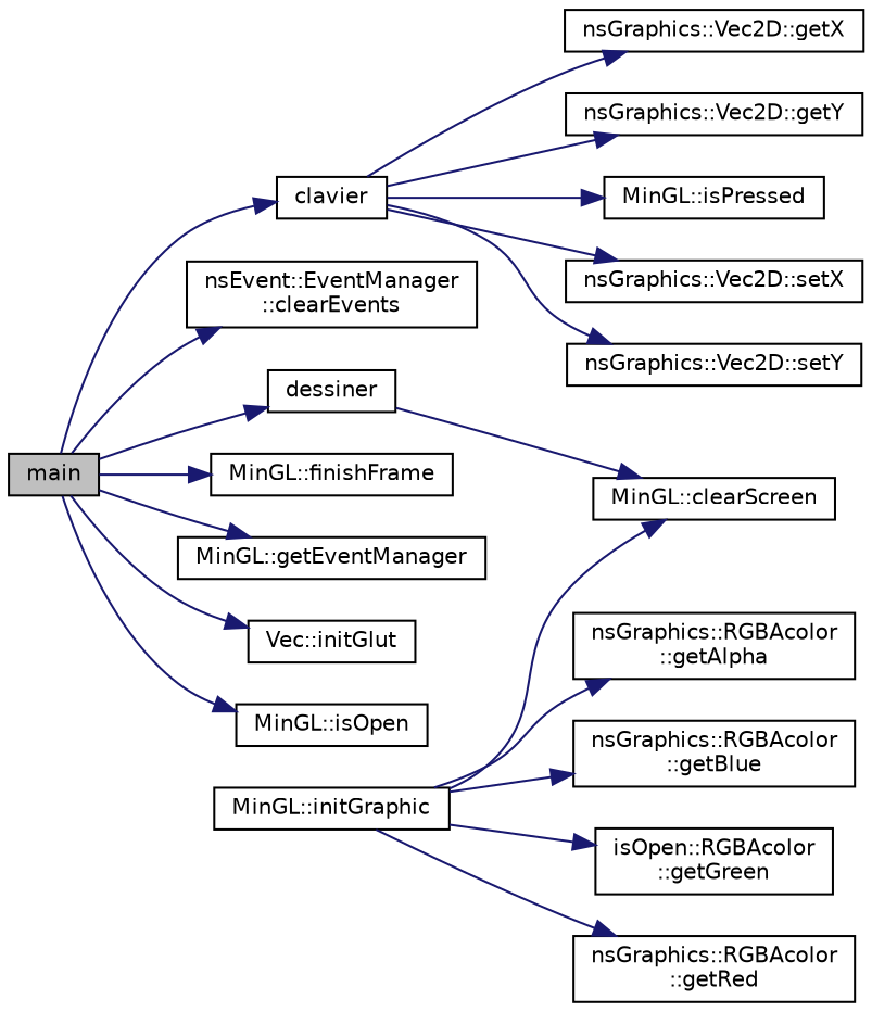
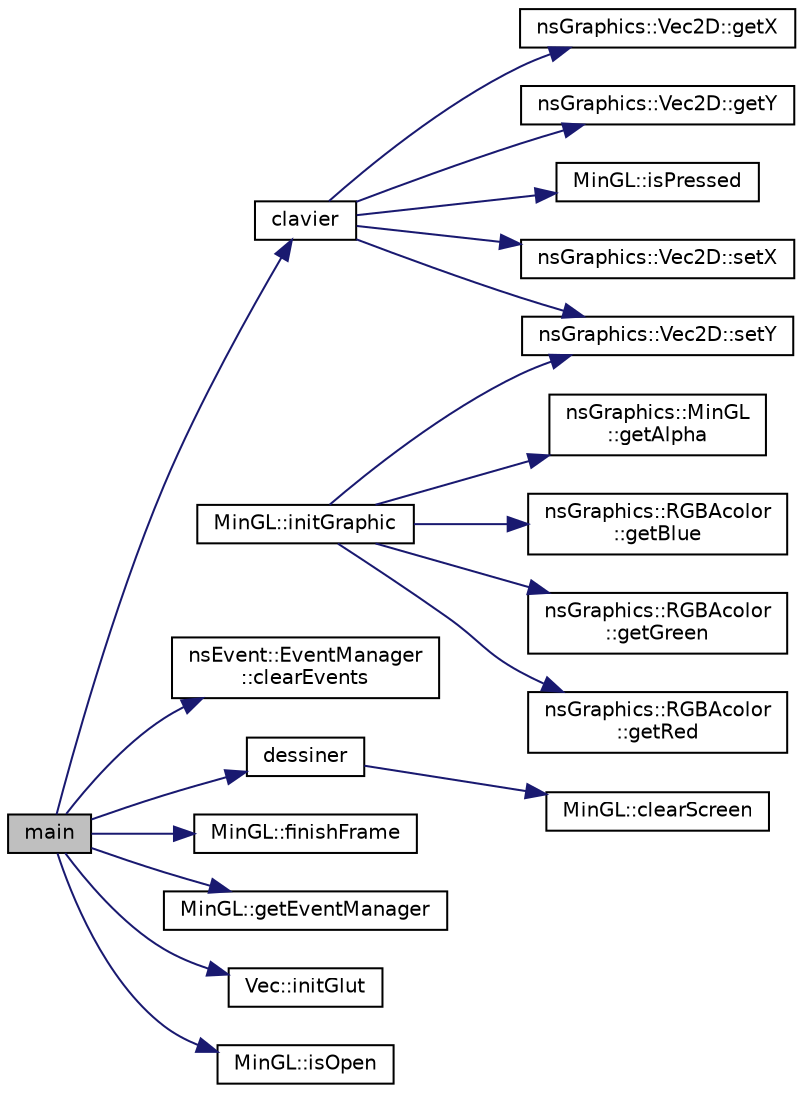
  digraph {
    rankdir=LR
    node [color=black fillcolor=white fontname=Helvetica fontsize=10 shape=record style=filled]
    edge [color=midnightblue fontname=Helvetica fontsize=10 labelfontname=Helvetica labelfontsize=10 style=solid]
    n1 [fillcolor=grey75 fontcolor=black height=0.2 label=main width=0.4]
    n2 [height=0.2 label=clavier width=0.4]
    n3 [height=0.2 label="nsEvent::EventManager\l::clearEvents" width=0.4]
    n4 [height=0.2 label=dessiner width=0.4]
    n5 [height=0.2 label="MinGL::finishFrame" width=0.4]
    n6 [height=0.2 label="MinGL::getEventManager" width=0.4]
    n7 [height=0.2 label="Vec::initGlut" width=0.4]
    n8 [height=0.2 label="MinGL::isOpen" width=0.4]
    n9 [height=0.2 label="nsGraphics::Vec2D::getX" width=0.4]
    n10 [height=0.2 label="nsGraphics::Vec2D::getY" width=0.4]
    n11 [height=0.2 label="MinGL::isPressed" width=0.4]
    n12 [height=0.2 label="nsGraphics::Vec2D::setX" width=0.4]
    n13 [height=0.2 label="nsGraphics::Vec2D::setY" width=0.4]
    n14 [height=0.2 label="MinGL::clearScreen" width=0.4]
    n15 [height=0.2 label="MinGL::initGraphic" width=0.4]
-   n16 [height=0.2 label="nsGraphics::RGBAcolor\l::getAlpha" width=0.4]
+   n16 [height=0.2 label="nsGraphics::MinGL\l::getAlpha" width=0.4]
    n17 [height=0.2 label="nsGraphics::RGBAcolor\l::getBlue" width=0.4]
-   n18 [height=0.2 label="isOpen::RGBAcolor\l::getGreen" width=0.4]
+   n18 [height=0.2 label="nsGraphics::RGBAcolor\l::getGreen" width=0.4]
    n19 [height=0.2 label="nsGraphics::RGBAcolor\l::getRed" width=0.4]
    n1 -> n2
    n1 -> n3
    n1 -> n4
    n1 -> n5
    n1 -> n6
    n1 -> n7
    n1 -> n8
    n2 -> n9
    n2 -> n10
    n2 -> n11
    n2 -> n12
    n2 -> n13
    n4 -> n14
-   n15 -> n14
+   n15 -> n13
    n15 -> n16
    n15 -> n17
    n15 -> n18
    n15 -> n19
  }
